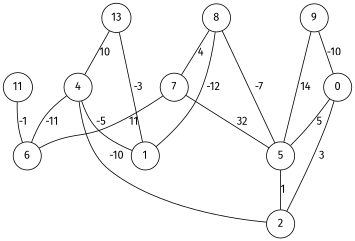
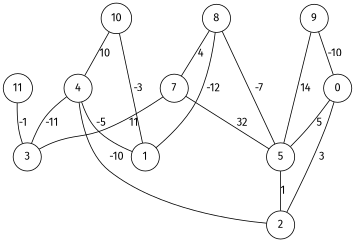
  graph {
    fontname="Fira Sans"
    node [fontname="Fira Sans" shape=circle]
    edge [fontname="Fira Sans"]
    11
-   3 [label=6]
-   10 [label=13]
+   3
+   10
    1
    4
    2
    9
    5
    n9 [label=0]
    8
    7
    11 -- 3 [label=-1]
    10 -- 1 [label=-3]
    10 -- 4 [label=10]
    4 -- 3 [label=-11]
    4 -- 1 [label=-5]
    4 -- 2 [label=-10]
    9 -- 5 [label=14]
    9 -- n9 [label=-10]
    5 -- 2 [label=1]
    n9 -- 2 [label=3]
    n9 -- 5 [label=5]
    8 -- 1 [label=-12]
    8 -- 5 [label=-7]
    8 -- 7 [label=4]
    7 -- 3 [label=11]
    7 -- 5 [label=32]
  }
